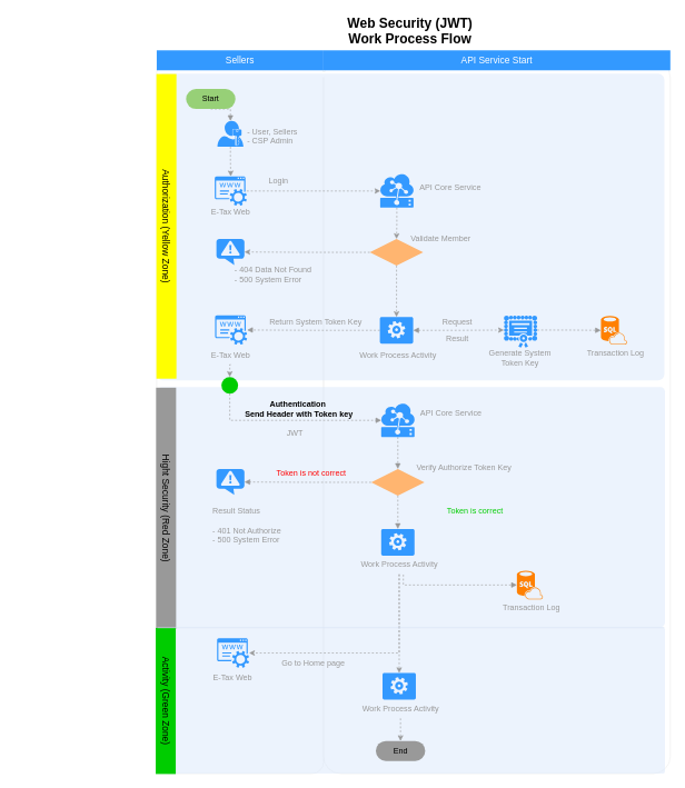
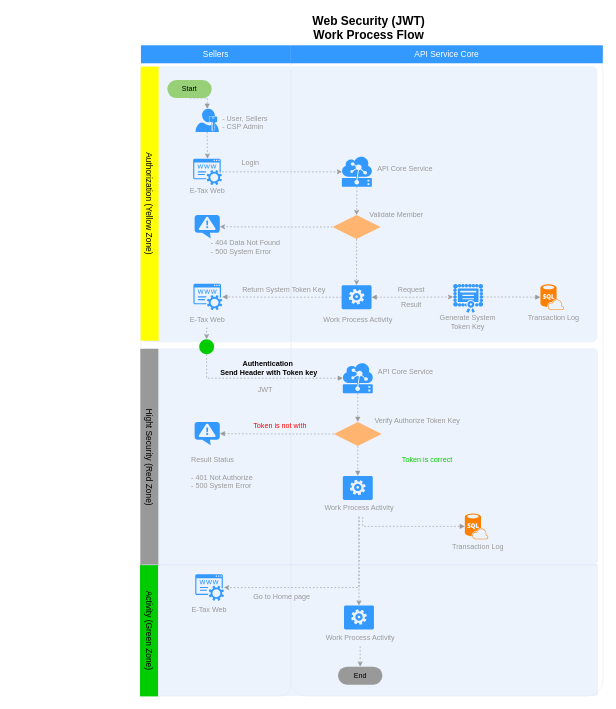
  <mxCell id="0" />
  <mxCell id="1" parent="0" />
  <mxCell id="2" value="" style="rounded=1;whiteSpace=wrap;html=1;strokeColor=#E6E6E6;strokeWidth=1;fillColor=#FFFFFF;fontFamily=Helvetica;fontSize=14;fontColor=#FFB366;opacity=75;verticalAlign=top;fontStyle=1;arcSize=5;" parent="1" vertex="1"><mxGeometry x="484" y="90" width="520" height="1070" as="geometry" /></mxCell>
  <mxCell id="3" value="" style="rounded=1;whiteSpace=wrap;html=1;strokeColor=#E6E6E6;strokeWidth=1;fillColor=#FFFFFF;fontFamily=Helvetica;fontSize=14;fontColor=#FFB366;opacity=75;verticalAlign=top;fontStyle=1;arcSize=7;" parent="1" vertex="1"><mxGeometry x="234" y="90" width="250" height="1070" as="geometry" /></mxCell>
  <mxCell id="4" value="" style="shape=mxgraph.arrows.two_way_arrow_horizontal;html=1;verticalLabelPosition=bottom;verticalAlign=top;strokeWidth=2;strokeColor=none;dashed=1;fillColor=#FFFFFF;fontFamily=Verdana;fontSize=12;fontColor=#00BEF2" parent="1" vertex="1"><mxGeometry x="449.5" y="104" width="67" height="15" as="geometry" /></mxCell>
  <mxCell id="5" value="" style="rounded=1;whiteSpace=wrap;html=1;strokeColor=none;strokeWidth=1;fillColor=#dae8fc;fontSize=12;align=center;arcSize=2;opacity=50;" parent="1" vertex="1"><mxGeometry x="235" y="940" width="761" height="220" as="geometry" /></mxCell>
  <mxCell id="6" value="" style="rounded=1;whiteSpace=wrap;html=1;strokeColor=none;strokeWidth=1;fillColor=#dae8fc;fontSize=12;align=center;arcSize=2;opacity=50;" parent="1" vertex="1"><mxGeometry x="235" y="580" width="761" height="360" as="geometry" /></mxCell>
  <mxCell id="7" value="" style="rounded=1;whiteSpace=wrap;html=1;strokeColor=none;strokeWidth=1;fillColor=#dae8fc;fontSize=12;align=center;arcSize=2;opacity=50;" parent="1" vertex="1"><mxGeometry x="234" y="110" width="761" height="460" as="geometry" /></mxCell>
  <mxCell id="8" value="Web Security (JWT)&lt;br&gt;Work Process Flow" style="text;html=1;strokeColor=none;fillColor=none;align=center;verticalAlign=middle;whiteSpace=wrap;rounded=0;fontStyle=1;fontSize=20;" parent="1" vertex="1"><mxGeometry x="484" y="20" width="260" height="50" as="geometry" /></mxCell>
  <mxCell id="9" style="edgeStyle=orthogonalEdgeStyle;rounded=0;orthogonalLoop=1;jettySize=auto;html=1;exitX=0.5;exitY=1;exitDx=0;exitDy=0;exitPerimeter=0;entryX=0.5;entryY=0;entryDx=0;entryDy=0;dashed=1;startArrow=none;startFill=0;endArrow=block;endFill=1;strokeColor=#999999;" parent="1" source="10" target="49" edge="1"><mxGeometry relative="1" as="geometry" /></mxCell>
  <mxCell id="10" value="" style="shadow=0;dashed=0;html=1;strokeColor=none;labelPosition=center;verticalLabelPosition=bottom;verticalAlign=top;align=center;shape=mxgraph.mscae.cloud.iot_edge;fillColor=#3399FF;pointerEvents=1;fontSize=12;fontColor=#999999;" parent="1" vertex="1"><mxGeometry x="570.5" y="605" width="50" height="50" as="geometry" /></mxCell>
  <mxCell id="11" value="" style="verticalLabelPosition=bottom;html=1;verticalAlign=top;align=center;strokeColor=none;fillColor=#3399FF;shape=mxgraph.azure.notification_topic;fontSize=12;fontColor=#999999;" parent="1" vertex="1"><mxGeometry x="323.5" y="703" width="42" height="39" as="geometry" /></mxCell>
  <mxCell id="12" value="Result Status&lt;br&gt;&lt;br&gt;- 401 Not Authorize&lt;br&gt;- 500 System Error&lt;br&gt;" style="text;html=1;strokeColor=none;fillColor=none;align=left;verticalAlign=middle;whiteSpace=wrap;rounded=0;fontSize=12;fontColor=#999999;" parent="1" vertex="1"><mxGeometry x="316" y="749" width="143" height="77" as="geometry" /></mxCell>
  <mxCell id="13" style="edgeStyle=orthogonalEdgeStyle;rounded=0;orthogonalLoop=1;jettySize=auto;html=1;fontSize=14;strokeColor=#999999;dashed=1;entryX=0.005;entryY=0.5;entryDx=0;entryDy=0;entryPerimeter=0;" parent="1" source="69" target="21" edge="1"><mxGeometry relative="1" as="geometry"><mxPoint x="715" y="313" as="targetPoint" /><mxPoint x="381" y="313" as="sourcePoint" /></mxGeometry></mxCell>
  <mxCell id="14" value="Login" style="text;html=1;strokeColor=none;fillColor=none;align=left;verticalAlign=middle;whiteSpace=wrap;rounded=0;fontSize=12;fontColor=#999999;" parent="1" vertex="1"><mxGeometry x="399.5" y="261" width="59" height="20" as="geometry" /></mxCell>
  <mxCell id="15" style="edgeStyle=orthogonalEdgeStyle;rounded=0;orthogonalLoop=1;jettySize=auto;html=1;exitX=0.5;exitY=1;exitDx=0;exitDy=0;dashed=1;strokeColor=#999999;exitPerimeter=0;" parent="1" source="25" target="69" edge="1"><mxGeometry relative="1" as="geometry"><mxPoint x="345" y="269" as="sourcePoint" /><mxPoint x="345" y="325" as="targetPoint" /></mxGeometry></mxCell>
  <mxCell id="16" value="" style="group" parent="1" vertex="1" connectable="0"><mxGeometry x="869" y="463.5" width="108" height="79" as="geometry" /></mxCell>
  <mxCell id="17" value="" style="group" parent="16" vertex="1" connectable="0"><mxGeometry width="108" height="79" as="geometry" /></mxCell>
  <mxCell id="18" value="Transaction Log" style="text;html=1;strokeColor=none;fillColor=none;align=center;verticalAlign=middle;whiteSpace=wrap;rounded=0;fontSize=12;fontColor=#999999;" parent="17" vertex="1"><mxGeometry x="-1" y="52" width="108" height="29" as="geometry" /></mxCell>
  <mxCell id="19" value="" style="verticalLabelPosition=bottom;html=1;verticalAlign=top;align=center;strokeColor=none;fillColor=#FF8000;shape=mxgraph.azure.sql_database_sql_azure;fontSize=12;fontColor=#999999;" parent="17" vertex="1"><mxGeometry x="31" y="10" width="39" height="43" as="geometry" /></mxCell>
  <mxCell id="20" style="edgeStyle=orthogonalEdgeStyle;rounded=0;orthogonalLoop=1;jettySize=auto;html=1;exitX=0.5;exitY=1;exitDx=0;exitDy=0;exitPerimeter=0;entryX=0.5;entryY=0;entryDx=0;entryDy=0;dashed=1;strokeColor=#999999;" parent="1" source="21" target="73" edge="1"><mxGeometry relative="1" as="geometry" /></mxCell>
  <mxCell id="21" value="" style="shadow=0;dashed=0;html=1;strokeColor=none;labelPosition=center;verticalLabelPosition=bottom;verticalAlign=top;align=center;shape=mxgraph.mscae.cloud.iot_edge;fillColor=#3399FF;pointerEvents=1;fontSize=12;fontColor=#999999;" parent="1" vertex="1"><mxGeometry x="569" y="261" width="50" height="50" as="geometry" /></mxCell>
  <mxCell id="22" value="API Core Service" style="text;html=1;strokeColor=none;fillColor=none;align=center;verticalAlign=middle;whiteSpace=wrap;rounded=0;fontSize=12;fontColor=#999999;" parent="1" vertex="1"><mxGeometry x="624" y="266.5" width="101" height="29" as="geometry" /></mxCell>
  <mxCell id="23" value="" style="group" parent="1" vertex="1" connectable="0"><mxGeometry x="325" y="181" width="162.5" height="50" as="geometry" /></mxCell>
  <mxCell id="24" value="&lt;font color=&quot;#999999&quot; style=&quot;font-size: 12px&quot;&gt;- User, Sellers&lt;br&gt;- CSP Admin&lt;br&gt;&lt;br&gt;&lt;/font&gt;" style="text;html=1;strokeColor=none;fillColor=none;align=left;verticalAlign=middle;whiteSpace=wrap;rounded=0;fontSize=12;" parent="23" vertex="1"><mxGeometry x="42.5" y="10" width="120" height="40" as="geometry" /></mxCell>
  <mxCell id="25" value="" style="pointerEvents=1;shadow=0;dashed=0;html=1;strokeColor=none;labelPosition=center;verticalLabelPosition=bottom;verticalAlign=top;align=center;shape=mxgraph.mscae.enterprise.user_permissions;fillColor=#3399FF;fontSize=14;" parent="23" vertex="1"><mxGeometry width="39" height="38.678" as="geometry" /></mxCell>
  <mxCell id="26" value="" style="group" parent="1" vertex="1" connectable="0"><mxGeometry x="515.5" y="475" width="160" height="72" as="geometry" /></mxCell>
  <mxCell id="27" value="" style="verticalLabelPosition=bottom;html=1;verticalAlign=top;align=center;strokeColor=none;fillColor=#3399FF;shape=mxgraph.azure.worker_role;fontSize=12;fontColor=#999999;" parent="26" vertex="1"><mxGeometry x="53" width="50" height="40" as="geometry" /></mxCell>
  <mxCell id="28" value="Work Process Activity&lt;br&gt;" style="text;html=1;strokeColor=none;fillColor=none;align=center;verticalAlign=middle;whiteSpace=wrap;rounded=0;fontSize=12;fontColor=#999999;" parent="26" vertex="1"><mxGeometry y="43" width="160" height="29" as="geometry" /></mxCell>
  <mxCell id="29" value="" style="group" parent="1" vertex="1" connectable="0"><mxGeometry x="721.5" y="466.5" width="114" height="81" as="geometry" /></mxCell>
  <mxCell id="30" value="" style="group" parent="29" vertex="1" connectable="0"><mxGeometry width="114" height="81" as="geometry" /></mxCell>
  <mxCell id="31" value="Generate System Token Key&lt;br&gt;" style="text;html=1;strokeColor=none;fillColor=none;align=center;verticalAlign=middle;whiteSpace=wrap;rounded=0;fontSize=12;fontColor=#999999;" parent="30" vertex="1"><mxGeometry y="54" width="114" height="30" as="geometry" /></mxCell>
  <mxCell id="32" value="" style="pointerEvents=1;shadow=0;dashed=0;html=1;strokeColor=none;labelPosition=center;verticalLabelPosition=bottom;verticalAlign=top;align=center;shape=mxgraph.mscae.intune.inventory_license;fillColor=#3399FF;fontSize=14;" parent="29" vertex="1"><mxGeometry x="33" y="6.5" width="50" height="48" as="geometry" /></mxCell>
  <mxCell id="33" style="edgeStyle=orthogonalEdgeStyle;rounded=0;orthogonalLoop=1;jettySize=auto;html=1;exitX=1;exitY=0.5;exitDx=0;exitDy=0;exitPerimeter=0;entryX=0;entryY=0.45;entryDx=0;entryDy=0;entryPerimeter=0;dashed=1;strokeColor=#999999;startArrow=block;startFill=1;" parent="1" source="27" target="32" edge="1"><mxGeometry relative="1" as="geometry" /></mxCell>
  <mxCell id="34" value="Request" style="text;html=1;strokeColor=none;fillColor=none;align=center;verticalAlign=middle;whiteSpace=wrap;rounded=0;fontSize=12;fontColor=#999999;" parent="1" vertex="1"><mxGeometry x="655" y="473" width="60" height="20" as="geometry" /></mxCell>
  <mxCell id="35" value="Result" style="text;html=1;strokeColor=none;fillColor=none;align=center;verticalAlign=middle;whiteSpace=wrap;rounded=0;fontSize=12;fontColor=#999999;" parent="1" vertex="1"><mxGeometry x="655" y="497" width="60" height="20" as="geometry" /></mxCell>
  <mxCell id="36" style="edgeStyle=orthogonalEdgeStyle;rounded=0;orthogonalLoop=1;jettySize=auto;html=1;exitX=0;exitY=0.5;exitDx=0;exitDy=0;exitPerimeter=0;dashed=1;startArrow=none;startFill=0;strokeColor=#999999;endArrow=block;endFill=1;" parent="1" source="27" target="38" edge="1"><mxGeometry relative="1" as="geometry"><mxPoint x="365" y="495" as="targetPoint" /></mxGeometry></mxCell>
  <mxCell id="37" value="" style="group" parent="1" vertex="1" connectable="0"><mxGeometry x="290" y="472.5" width="110" height="74" as="geometry" /></mxCell>
  <mxCell id="38" value="" style="pointerEvents=1;shadow=0;dashed=0;html=1;strokeColor=none;fillColor=#3399FF;labelPosition=center;verticalLabelPosition=bottom;verticalAlign=top;outlineConnect=0;align=center;shape=mxgraph.office.services.registrar_service;" parent="37" vertex="1"><mxGeometry x="31.5" width="48" height="44" as="geometry" /></mxCell>
  <mxCell id="39" value="E-Tax Web" style="text;html=1;strokeColor=none;fillColor=none;align=center;verticalAlign=middle;whiteSpace=wrap;rounded=0;fontSize=12;fontColor=#999999;" parent="37" vertex="1"><mxGeometry y="44" width="110" height="30" as="geometry" /></mxCell>
  <mxCell id="40" value="Return System Token Key&lt;br&gt;" style="text;html=1;strokeColor=none;fillColor=none;align=center;verticalAlign=middle;whiteSpace=wrap;rounded=0;fontSize=12;fontColor=#999999;" parent="1" vertex="1"><mxGeometry x="382" y="470.5" width="181" height="24" as="geometry" /></mxCell>
  <mxCell id="41" style="edgeStyle=orthogonalEdgeStyle;rounded=0;orthogonalLoop=1;jettySize=auto;html=1;exitX=0.5;exitY=1;exitDx=0;exitDy=0;entryX=0.005;entryY=0.5;entryDx=0;entryDy=0;dashed=1;startArrow=none;startFill=0;endArrow=block;endFill=1;strokeColor=#999999;entryPerimeter=0;" parent="1" source="77" target="10" edge="1"><mxGeometry relative="1" as="geometry"><mxPoint x="562" y="632" as="targetPoint" /></mxGeometry></mxCell>
  <mxCell id="42" style="edgeStyle=orthogonalEdgeStyle;rounded=0;orthogonalLoop=1;jettySize=auto;html=1;exitX=1;exitY=0.45;exitDx=0;exitDy=0;exitPerimeter=0;entryX=0;entryY=0.5;entryDx=0;entryDy=0;entryPerimeter=0;dashed=1;startArrow=none;startFill=0;endArrow=block;endFill=1;strokeColor=#999999;" parent="1" source="32" target="19" edge="1"><mxGeometry relative="1" as="geometry" /></mxCell>
  <mxCell id="43" value="" style="group" parent="1" vertex="1" connectable="0"><mxGeometry x="734" y="909.5" width="108" height="79" as="geometry" /></mxCell>
  <mxCell id="44" value="" style="group" parent="43" vertex="1" connectable="0"><mxGeometry width="108" height="79" as="geometry" /></mxCell>
  <mxCell id="45" value="Transaction Log" style="text;html=1;strokeColor=none;fillColor=none;align=center;verticalAlign=middle;whiteSpace=wrap;rounded=0;fontSize=12;fontColor=#999999;" parent="44" vertex="1"><mxGeometry x="8" y="-12" width="108" height="29" as="geometry" /></mxCell>
  <mxCell id="46" value="" style="verticalLabelPosition=bottom;html=1;verticalAlign=top;align=center;strokeColor=none;fillColor=#FF8000;shape=mxgraph.azure.sql_database_sql_azure;fontSize=12;fontColor=#999999;" parent="44" vertex="1"><mxGeometry x="40" y="-54" width="39" height="43" as="geometry" /></mxCell>
  <mxCell id="47" style="edgeStyle=orthogonalEdgeStyle;rounded=0;orthogonalLoop=1;jettySize=auto;html=1;exitX=0.5;exitY=1;exitDx=0;exitDy=0;dashed=1;startArrow=none;startFill=0;endArrow=block;endFill=1;strokeColor=#999999;" parent="1" source="49" target="56" edge="1"><mxGeometry relative="1" as="geometry" /></mxCell>
  <mxCell id="48" style="edgeStyle=orthogonalEdgeStyle;rounded=0;orthogonalLoop=1;jettySize=auto;html=1;exitX=0;exitY=0.5;exitDx=0;exitDy=0;entryX=1;entryY=0.5;entryDx=0;entryDy=0;entryPerimeter=0;dashed=1;startArrow=none;startFill=0;endArrow=block;endFill=1;strokeColor=#999999;" parent="1" source="49" target="11" edge="1"><mxGeometry relative="1" as="geometry" /></mxCell>
  <mxCell id="49" value="" style="rhombus;whiteSpace=wrap;html=1;strokeColor=none;strokeWidth=1;fillColor=#FFB570;fontSize=12;fontColor=#999999;align=left;" parent="1" vertex="1"><mxGeometry x="555.5" y="703" width="80" height="40" as="geometry" /></mxCell>
  <mxCell id="50" value="Authentication&amp;nbsp;&lt;br&gt;Send Header with Token key&lt;br&gt;" style="text;html=1;strokeColor=none;fillColor=none;align=center;verticalAlign=middle;whiteSpace=wrap;rounded=0;fontSize=12;fontColor=#000000;fontStyle=1" parent="1" vertex="1"><mxGeometry x="351" y="596" width="193" height="34" as="geometry" /></mxCell>
  <mxCell id="51" value="API Core Service" style="text;html=1;strokeColor=none;fillColor=none;align=center;verticalAlign=middle;whiteSpace=wrap;rounded=0;fontSize=12;fontColor=#999999;" parent="1" vertex="1"><mxGeometry x="625" y="605.5" width="101" height="29" as="geometry" /></mxCell>
  <mxCell id="52" value="Token is correct" style="text;html=1;strokeColor=none;fillColor=none;align=center;verticalAlign=middle;whiteSpace=wrap;rounded=0;fontSize=12;fontColor=#00CC00;" parent="1" vertex="1"><mxGeometry x="661" y="751.5" width="101" height="29" as="geometry" /></mxCell>
  <mxCell id="53" value="Verify Authorize Token Key" style="text;html=1;strokeColor=none;fillColor=none;align=center;verticalAlign=middle;whiteSpace=wrap;rounded=0;fontSize=12;fontColor=#999999;" parent="1" vertex="1"><mxGeometry x="615" y="687" width="160" height="29" as="geometry" /></mxCell>
- <mxCell id="54" value="Token is not correct" style="text;html=1;strokeColor=none;fillColor=none;align=center;verticalAlign=middle;whiteSpace=wrap;rounded=0;fontSize=12;fontColor=#FF0000;" parent="1" vertex="1"><mxGeometry x="404" y="694" width="124" height="29" as="geometry" /></mxCell>
+ <mxCell id="54" value="Token is not with" style="text;html=1;strokeColor=none;fillColor=none;align=center;verticalAlign=middle;whiteSpace=wrap;rounded=0;fontSize=12;fontColor=#FF0000;" parent="1" vertex="1"><mxGeometry x="404" y="694" width="124" height="29" as="geometry" /></mxCell>
  <mxCell id="55" value="" style="group" parent="1" vertex="1" connectable="0"><mxGeometry x="517.5" y="825" width="160" height="72" as="geometry" /></mxCell>
  <mxCell id="56" value="" style="verticalLabelPosition=bottom;html=1;verticalAlign=top;align=center;strokeColor=none;fillColor=#3399FF;shape=mxgraph.azure.worker_role;fontSize=12;fontColor=#999999;" parent="55" vertex="1"><mxGeometry x="53" y="-32" width="50" height="40" as="geometry" /></mxCell>
  <mxCell id="57" value="Work Process Activity&lt;br&gt;" style="text;html=1;strokeColor=none;fillColor=none;align=center;verticalAlign=middle;whiteSpace=wrap;rounded=0;fontSize=12;fontColor=#999999;" parent="55" vertex="1"><mxGeometry y="7" width="160" height="29" as="geometry" /></mxCell>
  <mxCell id="58" style="edgeStyle=orthogonalEdgeStyle;rounded=0;orthogonalLoop=1;jettySize=auto;html=1;exitX=0.539;exitY=1.013;exitDx=0;exitDy=0;entryX=0;entryY=0.5;entryDx=0;entryDy=0;entryPerimeter=0;dashed=1;startArrow=none;startFill=0;endArrow=block;endFill=1;strokeColor=#999999;exitPerimeter=0;" parent="1" source="57" target="46" edge="1"><mxGeometry relative="1" as="geometry"><Array as="points"><mxPoint x="604" y="877" /></Array></mxGeometry></mxCell>
  <mxCell id="59" value="" style="group" parent="1" vertex="1" connectable="0"><mxGeometry x="293" y="957" width="110" height="74" as="geometry" /></mxCell>
  <mxCell id="60" value="" style="pointerEvents=1;shadow=0;dashed=0;html=1;strokeColor=none;fillColor=#3399FF;labelPosition=center;verticalLabelPosition=bottom;verticalAlign=top;outlineConnect=0;align=center;shape=mxgraph.office.services.registrar_service;" parent="59" vertex="1"><mxGeometry x="31.5" width="48" height="44" as="geometry" /></mxCell>
  <mxCell id="61" value="E-Tax Web" style="text;html=1;strokeColor=none;fillColor=none;align=center;verticalAlign=middle;whiteSpace=wrap;rounded=0;fontSize=12;fontColor=#999999;" parent="59" vertex="1"><mxGeometry y="44" width="110" height="30" as="geometry" /></mxCell>
  <mxCell id="62" value="Go to Home page" style="text;html=1;strokeColor=none;fillColor=none;align=center;verticalAlign=middle;whiteSpace=wrap;rounded=0;fontSize=12;fontColor=#999999;" parent="1" vertex="1"><mxGeometry x="406.5" y="980" width="124" height="29" as="geometry" /></mxCell>
  <mxCell id="63" value="End" style="rounded=1;whiteSpace=wrap;html=1;fontColor=#000000;align=center;arcSize=50;labelBackgroundColor=none;fillColor=#999999;strokeColor=none;" parent="1" vertex="1"><mxGeometry x="562.5" y="1111" width="74" height="30" as="geometry" /></mxCell>
  <mxCell id="64" style="edgeStyle=orthogonalEdgeStyle;rounded=0;orthogonalLoop=1;jettySize=auto;html=1;exitX=0.5;exitY=1;exitDx=0;exitDy=0;entryX=0.5;entryY=0;entryDx=0;entryDy=0;entryPerimeter=0;dashed=1;startArrow=none;startFill=0;endArrow=block;endFill=1;strokeColor=#999999;fontColor=#000000;" parent="1" source="65" target="25" edge="1"><mxGeometry relative="1" as="geometry" /></mxCell>
  <mxCell id="65" value="Start" style="rounded=1;whiteSpace=wrap;html=1;fontColor=#000000;align=center;arcSize=50;labelBackgroundColor=none;fillColor=#97D077;strokeColor=none;" parent="1" vertex="1"><mxGeometry x="278" y="133" width="74" height="30" as="geometry" /></mxCell>
  <mxCell id="66" style="edgeStyle=orthogonalEdgeStyle;rounded=0;orthogonalLoop=1;jettySize=auto;html=1;exitX=0.5;exitY=1;exitDx=0;exitDy=0;strokeColor=#999999;dashed=1;" parent="1" source="57" target="60" edge="1"><mxGeometry relative="1" as="geometry"><Array as="points"><mxPoint x="598" y="979" /></Array><mxPoint x="598" y="958" as="sourcePoint" /></mxGeometry></mxCell>
  <mxCell id="67" value="Hight Security (Red Zone)" style="whiteSpace=wrap;html=1;dashed=1;strokeColor=none;strokeWidth=2;fillColor=#999999;fontFamily=Helvetica;fontSize=14;fontColor=#000000;fontStyle=0;rotation=90;" parent="1" vertex="1"><mxGeometry x="67" y="747" width="362" height="30" as="geometry" /></mxCell>
  <mxCell id="68" value="" style="group" parent="1" vertex="1" connectable="0"><mxGeometry x="289.5" y="264" width="110" height="69" as="geometry" /></mxCell>
  <mxCell id="69" value="" style="pointerEvents=1;shadow=0;dashed=0;html=1;strokeColor=none;fillColor=#3399FF;labelPosition=center;verticalLabelPosition=bottom;verticalAlign=top;outlineConnect=0;align=center;shape=mxgraph.office.services.registrar_service;" parent="68" vertex="1"><mxGeometry x="31.5" width="48" height="44" as="geometry" /></mxCell>
  <mxCell id="70" value="E-Tax Web" style="text;html=1;strokeColor=none;fillColor=none;align=center;verticalAlign=middle;whiteSpace=wrap;rounded=0;fontSize=12;fontColor=#999999;" parent="68" vertex="1"><mxGeometry y="39" width="110" height="30" as="geometry" /></mxCell>
  <mxCell id="71" style="edgeStyle=orthogonalEdgeStyle;rounded=0;orthogonalLoop=1;jettySize=auto;html=1;exitX=0.5;exitY=1;exitDx=0;exitDy=0;entryX=0.5;entryY=0;entryDx=0;entryDy=0;entryPerimeter=0;dashed=1;strokeColor=#999999;fontColor=#00CC00;" parent="1" source="73" target="27" edge="1"><mxGeometry relative="1" as="geometry" /></mxCell>
  <mxCell id="72" style="edgeStyle=orthogonalEdgeStyle;rounded=0;orthogonalLoop=1;jettySize=auto;html=1;exitX=0;exitY=0.5;exitDx=0;exitDy=0;entryX=1;entryY=0.5;entryDx=0;entryDy=0;entryPerimeter=0;dashed=1;strokeColor=#999999;fontColor=#00CC00;" parent="1" source="73" target="74" edge="1"><mxGeometry relative="1" as="geometry" /></mxCell>
  <mxCell id="73" value="" style="rhombus;whiteSpace=wrap;html=1;strokeColor=none;strokeWidth=1;fillColor=#FFB570;fontSize=12;fontColor=#999999;align=left;" parent="1" vertex="1"><mxGeometry x="553.5" y="358" width="80" height="40" as="geometry" /></mxCell>
  <mxCell id="74" value="" style="verticalLabelPosition=bottom;html=1;verticalAlign=top;align=center;strokeColor=none;fillColor=#3399FF;shape=mxgraph.azure.notification_topic;fontSize=12;fontColor=#999999;" parent="1" vertex="1"><mxGeometry x="323.5" y="358" width="42" height="39" as="geometry" /></mxCell>
  <mxCell id="75" value="- 404 Data Not Found&lt;br&gt;- 500 System Error&lt;br&gt;" style="text;html=1;strokeColor=none;fillColor=none;align=left;verticalAlign=middle;whiteSpace=wrap;rounded=0;fontSize=12;fontColor=#999999;" parent="1" vertex="1"><mxGeometry x="349" y="393" width="143" height="35" as="geometry" /></mxCell>
  <mxCell id="76" value="Validate Member&lt;br&gt;" style="text;html=1;strokeColor=none;fillColor=none;align=left;verticalAlign=middle;whiteSpace=wrap;rounded=0;fontSize=12;fontColor=#999999;" parent="1" vertex="1"><mxGeometry x="613" y="341" width="102" height="34" as="geometry" /></mxCell>
  <mxCell id="77" value="" style="ellipse;whiteSpace=wrap;html=1;aspect=fixed;fillColor=#00CC00;fontColor=#000000;align=center;strokeColor=none;" parent="1" vertex="1"><mxGeometry x="331" y="565" width="25" height="25" as="geometry" /></mxCell>
  <mxCell id="78" style="edgeStyle=orthogonalEdgeStyle;rounded=0;orthogonalLoop=1;jettySize=auto;html=1;exitX=0.5;exitY=1;exitDx=0;exitDy=0;entryX=0.5;entryY=0;entryDx=0;entryDy=0;dashed=1;strokeColor=#999999;fontColor=#000000;" parent="1" source="39" target="77" edge="1"><mxGeometry relative="1" as="geometry" /></mxCell>
  <mxCell id="79" value="Activity (Green Zone)" style="whiteSpace=wrap;html=1;dashed=1;strokeColor=none;strokeWidth=2;fillColor=#00CC00;fontFamily=Helvetica;fontSize=14;fontColor=#000000;fontStyle=0;rotation=90;" parent="1" vertex="1"><mxGeometry x="138" y="1036" width="219" height="30" as="geometry" /></mxCell>
  <mxCell id="80" value="" style="group" parent="1" vertex="1" connectable="0"><mxGeometry x="519.5" y="1009" width="160" height="68" as="geometry" /></mxCell>
  <mxCell id="81" value="" style="verticalLabelPosition=bottom;html=1;verticalAlign=top;align=center;strokeColor=none;fillColor=#3399FF;shape=mxgraph.azure.worker_role;fontSize=12;fontColor=#999999;" parent="80" vertex="1"><mxGeometry x="53" width="50" height="40" as="geometry" /></mxCell>
  <mxCell id="82" value="Work Process Activity&lt;br&gt;" style="text;html=1;strokeColor=none;fillColor=none;align=center;verticalAlign=middle;whiteSpace=wrap;rounded=0;fontSize=12;fontColor=#999999;" parent="80" vertex="1"><mxGeometry y="39" width="160" height="29" as="geometry" /></mxCell>
  <mxCell id="83" style="edgeStyle=orthogonalEdgeStyle;rounded=0;orthogonalLoop=1;jettySize=auto;html=1;exitX=0.5;exitY=1;exitDx=0;exitDy=0;entryX=0.5;entryY=0;entryDx=0;entryDy=0;strokeColor=#999999;dashed=1;" parent="1" source="82" target="63" edge="1"><mxGeometry relative="1" as="geometry" /></mxCell>
  <mxCell id="84" style="edgeStyle=orthogonalEdgeStyle;rounded=0;orthogonalLoop=1;jettySize=auto;html=1;exitX=0.5;exitY=1;exitDx=0;exitDy=0;entryX=0.5;entryY=0;entryDx=0;entryDy=0;dashed=1;strokeColor=#999999;entryPerimeter=0;" parent="1" source="57" target="81" edge="1"><mxGeometry relative="1" as="geometry"><mxPoint x="598" y="861" as="sourcePoint" /><mxPoint x="598" y="933" as="targetPoint" /></mxGeometry></mxCell>
  <mxCell id="85" value="Sellers" style="whiteSpace=wrap;html=1;dashed=1;strokeColor=none;strokeWidth=2;fillColor=#3399FF;fontFamily=Helvetica;fontSize=14;fontColor=#FFFFFF;fontStyle=0" parent="1" vertex="1"><mxGeometry x="234" y="75" width="250" height="30" as="geometry" /></mxCell>
- <mxCell id="86" value="API Service Start" style="whiteSpace=wrap;html=1;dashed=1;strokeColor=none;strokeWidth=2;fillColor=#3399FF;fontFamily=Helvetica;fontSize=14;fontColor=#FFFFFF;fontStyle=0" parent="1" vertex="1"><mxGeometry x="484" y="75" width="520" height="30" as="geometry" /></mxCell>
+ <mxCell id="86" value="API Service Core" style="whiteSpace=wrap;html=1;dashed=1;strokeColor=none;strokeWidth=2;fillColor=#3399FF;fontFamily=Helvetica;fontSize=14;fontColor=#FFFFFF;fontStyle=0" parent="1" vertex="1"><mxGeometry x="484" y="75" width="520" height="30" as="geometry" /></mxCell>
  <mxCell id="87" value="Authorization (Yellow Zone)" style="whiteSpace=wrap;html=1;dashed=1;strokeColor=none;strokeWidth=2;fillColor=#FFFF00;fontFamily=Helvetica;fontSize=14;fontColor=#000000;fontStyle=0;rotation=90;" parent="1" vertex="1"><mxGeometry x="20" y="324" width="457" height="30" as="geometry" /></mxCell>
  <mxCell id="88" value="JWT" style="text;html=1;strokeColor=none;fillColor=none;align=center;verticalAlign=middle;whiteSpace=wrap;rounded=0;fontSize=12;fontColor=#999999;" parent="1" vertex="1"><mxGeometry x="391" y="634.5" width="101" height="29" as="geometry" /></mxCell>
  <mxCell id="89" value="" style="endArrow=none;html=1;strokeColor=#D4E1F5;fontColor=#000000;" edge="1" parent="1"><mxGeometry width="50" height="50" relative="1" as="geometry"><mxPoint x="235" y="941" as="sourcePoint" /><mxPoint x="995" y="941" as="targetPoint" /></mxGeometry></mxCell>
